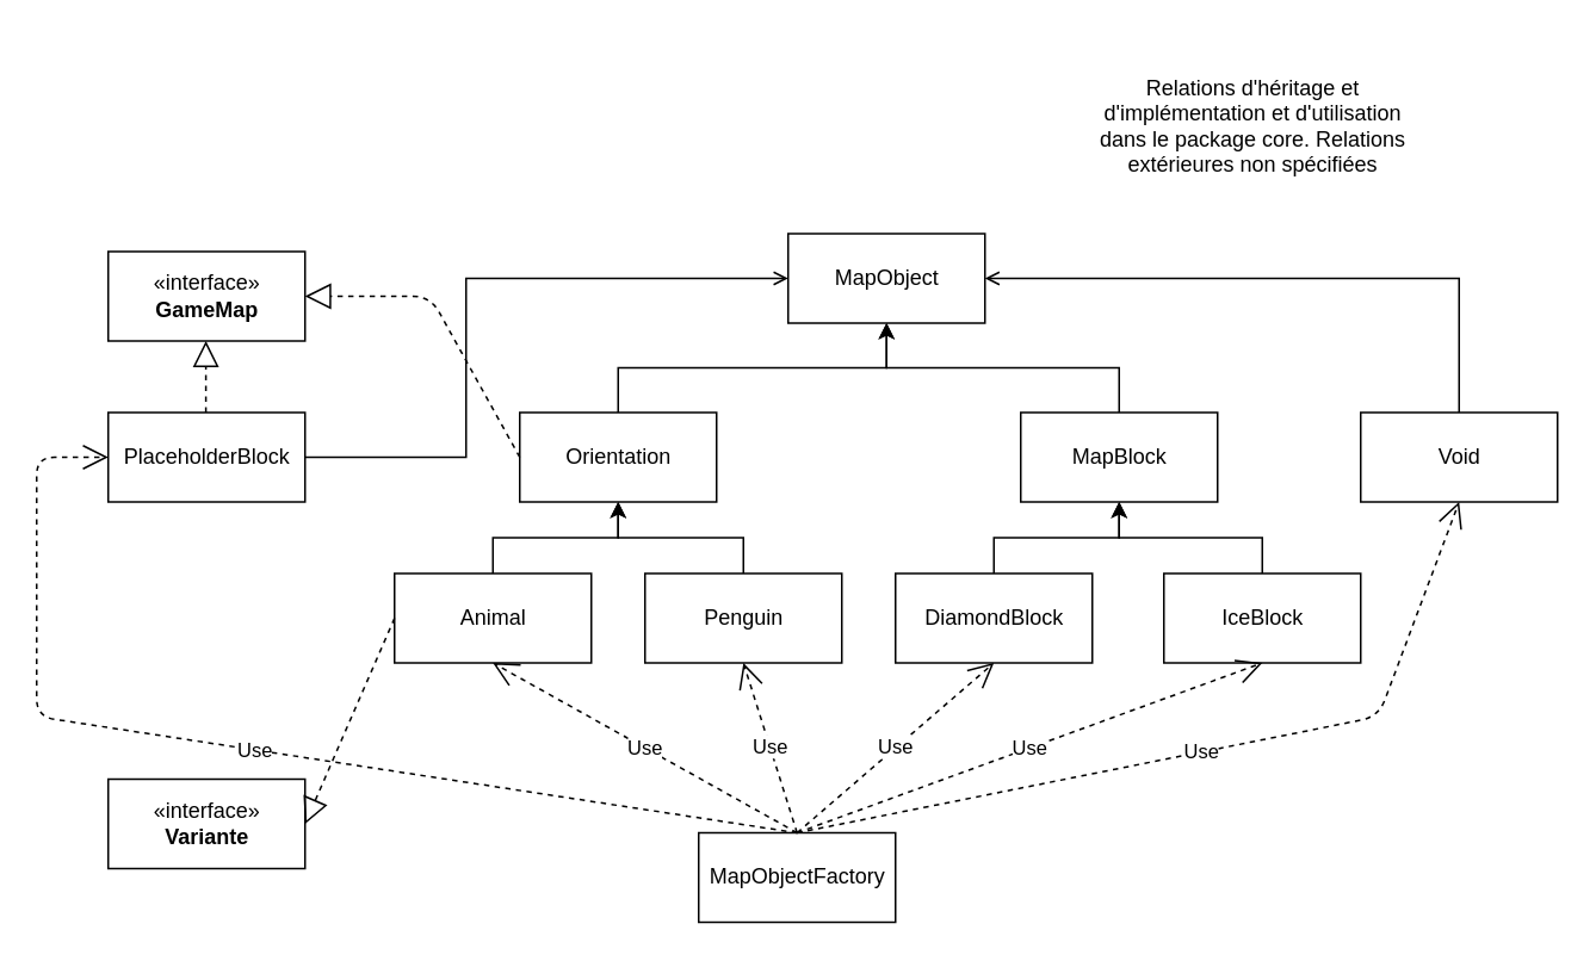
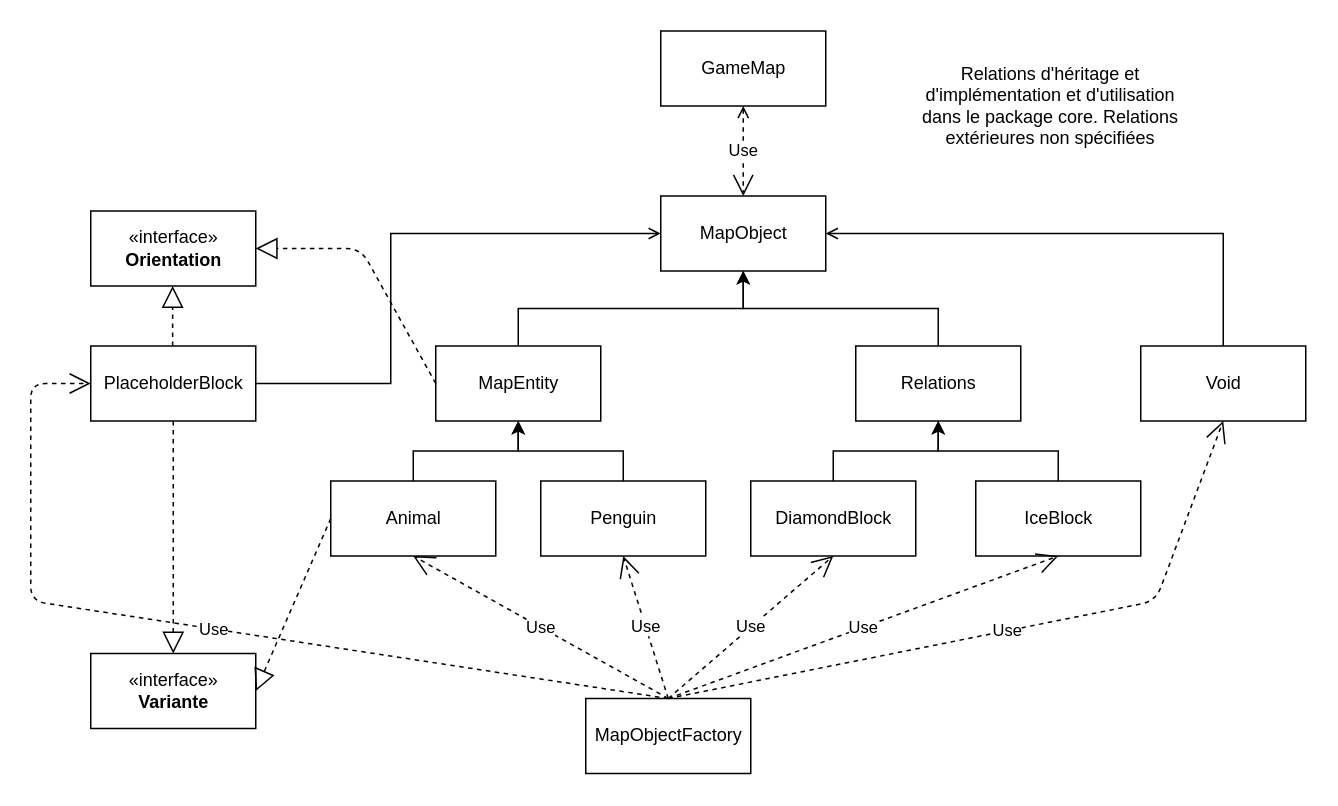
  <mxCell id="0" />
  <mxCell id="1" parent="0" />
  <mxCell id="2" style="edgeStyle=orthogonalEdgeStyle;rounded=0;orthogonalLoop=1;jettySize=auto;html=1;exitX=0.5;exitY=0;exitDx=0;exitDy=0;entryX=0.5;entryY=1;entryDx=0;entryDy=0;" edge="1" parent="1" source="3" target="7"><mxGeometry relative="1" as="geometry" /></mxCell>
  <mxCell id="3" value="Animal" style="html=1;" vertex="1" parent="1"><mxGeometry x="220" y="320" width="110" height="50" as="geometry" /></mxCell>
  <mxCell id="4" style="edgeStyle=orthogonalEdgeStyle;rounded=0;orthogonalLoop=1;jettySize=auto;html=1;exitX=0.5;exitY=0;exitDx=0;exitDy=0;entryX=0.5;entryY=1;entryDx=0;entryDy=0;" edge="1" parent="1" source="5" target="7"><mxGeometry relative="1" as="geometry" /></mxCell>
  <mxCell id="5" value="Penguin" style="html=1;" vertex="1" parent="1"><mxGeometry x="360" y="320" width="110" height="50" as="geometry" /></mxCell>
  <mxCell id="6" style="edgeStyle=orthogonalEdgeStyle;rounded=0;orthogonalLoop=1;jettySize=auto;html=1;exitX=0.5;exitY=0;exitDx=0;exitDy=0;entryX=0.5;entryY=1;entryDx=0;entryDy=0;" edge="1" parent="1" source="7" target="14"><mxGeometry relative="1" as="geometry" /></mxCell>
- <mxCell id="7" value="Orientation" style="html=1;" vertex="1" parent="1"><mxGeometry x="290" y="230" width="110" height="50" as="geometry" /></mxCell>
+ <mxCell id="7" value="MapEntity" style="html=1;" vertex="1" parent="1"><mxGeometry x="290" y="230" width="110" height="50" as="geometry" /></mxCell>
  <mxCell id="8" style="edgeStyle=orthogonalEdgeStyle;rounded=0;orthogonalLoop=1;jettySize=auto;html=1;exitX=0.5;exitY=0;exitDx=0;exitDy=0;entryX=0.5;entryY=1;entryDx=0;entryDy=0;" edge="1" parent="1" source="9" target="13"><mxGeometry relative="1" as="geometry" /></mxCell>
  <mxCell id="9" value="DiamondBlock" style="html=1;" vertex="1" parent="1"><mxGeometry x="500" y="320" width="110" height="50" as="geometry" /></mxCell>
  <mxCell id="10" style="edgeStyle=orthogonalEdgeStyle;rounded=0;orthogonalLoop=1;jettySize=auto;html=1;exitX=0.5;exitY=0;exitDx=0;exitDy=0;entryX=0.5;entryY=1;entryDx=0;entryDy=0;" edge="1" parent="1" source="11" target="13"><mxGeometry relative="1" as="geometry" /></mxCell>
  <mxCell id="11" value="IceBlock" style="html=1;" vertex="1" parent="1"><mxGeometry x="650" y="320" width="110" height="50" as="geometry" /></mxCell>
  <mxCell id="12" style="edgeStyle=orthogonalEdgeStyle;rounded=0;orthogonalLoop=1;jettySize=auto;html=1;exitX=0.5;exitY=0;exitDx=0;exitDy=0;entryX=0.5;entryY=1;entryDx=0;entryDy=0;" edge="1" parent="1" source="13" target="14"><mxGeometry relative="1" as="geometry" /></mxCell>
- <mxCell id="13" value="MapBlock" style="html=1;" vertex="1" parent="1"><mxGeometry x="570" y="230" width="110" height="50" as="geometry" /></mxCell>
+ <mxCell id="13" value="Relations" style="html=1;" vertex="1" parent="1"><mxGeometry x="570" y="230" width="110" height="50" as="geometry" /></mxCell>
  <mxCell id="14" value="MapObject" style="html=1;" vertex="1" parent="1"><mxGeometry x="440" y="130" width="110" height="50" as="geometry" /></mxCell>
+ <mxCell id="15" value="GameMap" style="html=1;" vertex="1" parent="1"><mxGeometry x="440" y="20" width="110" height="50" as="geometry" /></mxCell>
+ <mxCell id="16" value="Use" style="endArrow=open;endSize=12;dashed=1;html=1;exitX=0.5;exitY=1;exitDx=0;exitDy=0;entryX=0.5;entryY=0;entryDx=0;entryDy=0;startArrow=open;startFill=0;targetPerimeterSpacing=12;sourcePerimeterSpacing=6;endFill=0;" edge="1" parent="1" source="15" target="14"><mxGeometry width="160" relative="1" as="geometry"><mxPoint x="360" y="100" as="sourcePoint" /><mxPoint x="590" y="90" as="targetPoint" /></mxGeometry></mxCell>
  <mxCell id="17" style="edgeStyle=orthogonalEdgeStyle;rounded=0;orthogonalLoop=1;jettySize=auto;html=1;exitX=1;exitY=0.5;exitDx=0;exitDy=0;entryX=0;entryY=0.5;entryDx=0;entryDy=0;startArrow=none;startFill=0;endArrow=open;endFill=0;" edge="1" parent="1" source="18" target="14"><mxGeometry relative="1" as="geometry"><Array as="points"><mxPoint x="260" y="255" /><mxPoint x="260" y="155" /></Array></mxGeometry></mxCell>
  <mxCell id="18" value="PlaceholderBlock" style="html=1;" vertex="1" parent="1"><mxGeometry x="60" y="230" width="110" height="50" as="geometry" /></mxCell>
  <mxCell id="19" value="«interface»&lt;br&gt;&lt;b&gt;Variante&lt;/b&gt;" style="html=1;" vertex="1" parent="1"><mxGeometry x="60" y="435" width="110" height="50" as="geometry" /></mxCell>
  <mxCell id="20" value="" style="endArrow=block;dashed=1;endFill=0;endSize=12;html=1;exitX=0;exitY=0.5;exitDx=0;exitDy=0;entryX=1;entryY=0.5;entryDx=0;entryDy=0;" edge="1" parent="1" source="3" target="19"><mxGeometry width="160" relative="1" as="geometry"><mxPoint x="550" y="240" as="sourcePoint" /><mxPoint x="710" y="240" as="targetPoint" /></mxGeometry></mxCell>
- <mxCell id="22" value="«interface»&lt;br&gt;&lt;b&gt;GameMap&lt;/b&gt;" style="html=1;" vertex="1" parent="1"><mxGeometry x="60" y="140" width="110" height="50" as="geometry" /></mxCell>
+ <mxCell id="21" value="" style="endArrow=block;dashed=1;endFill=0;endSize=12;html=1;exitX=0.5;exitY=1;exitDx=0;exitDy=0;entryX=0.5;entryY=0;entryDx=0;entryDy=0;" edge="1" parent="1" source="18" target="19"><mxGeometry width="160" relative="1" as="geometry"><mxPoint x="230" y="355" as="sourcePoint" /><mxPoint x="180" y="355" as="targetPoint" /></mxGeometry></mxCell>
+ <mxCell id="22" value="«interface»&lt;br&gt;&lt;b&gt;Orientation&lt;/b&gt;" style="html=1;" vertex="1" parent="1"><mxGeometry x="60" y="140" width="110" height="50" as="geometry" /></mxCell>
  <mxCell id="23" value="" style="endArrow=block;dashed=1;endFill=0;endSize=12;html=1;exitX=0.5;exitY=1;exitDx=0;exitDy=0;entryX=0.5;entryY=0;entryDx=0;entryDy=0;" edge="1" parent="1"><mxGeometry width="160" relative="1" as="geometry"><mxPoint x="114.58" y="230" as="sourcePoint" /><mxPoint x="114.58" y="190" as="targetPoint" /></mxGeometry></mxCell>
  <mxCell id="24" value="" style="endArrow=block;dashed=1;endFill=0;endSize=12;html=1;exitX=0;exitY=0.5;exitDx=0;exitDy=0;entryX=1;entryY=0.5;entryDx=0;entryDy=0;" edge="1" parent="1" source="7" target="22"><mxGeometry width="160" relative="1" as="geometry"><mxPoint x="270" y="254.58" as="sourcePoint" /><mxPoint x="220" y="254.58" as="targetPoint" /><Array as="points"><mxPoint x="240" y="165" /></Array></mxGeometry></mxCell>
  <mxCell id="25" style="edgeStyle=orthogonalEdgeStyle;rounded=0;orthogonalLoop=1;jettySize=auto;html=1;exitX=0.5;exitY=0;exitDx=0;exitDy=0;entryX=1;entryY=0.5;entryDx=0;entryDy=0;startArrow=none;startFill=0;endArrow=open;endFill=0;" edge="1" parent="1" source="26" target="14"><mxGeometry relative="1" as="geometry" /></mxCell>
  <mxCell id="26" value="Void" style="html=1;" vertex="1" parent="1"><mxGeometry x="760" y="230" width="110" height="50" as="geometry" /></mxCell>
  <mxCell id="27" value="Relations d'héritage et d'implémentation et d'utilisation dans le package core. Relations extérieures non spécifiées" style="text;html=1;strokeColor=none;fillColor=none;align=center;verticalAlign=middle;whiteSpace=wrap;rounded=0;" vertex="1" parent="1"><mxGeometry x="610" y="20" width="180" height="100" as="geometry" /></mxCell>
  <mxCell id="28" value="MapObjectFactory" style="html=1;" vertex="1" parent="1"><mxGeometry x="390" y="465" width="110" height="50" as="geometry" /></mxCell>
  <mxCell id="29" value="Use" style="endArrow=open;endSize=12;dashed=1;html=1;exitX=0.5;exitY=0;exitDx=0;exitDy=0;entryX=0.5;entryY=1;entryDx=0;entryDy=0;" edge="1" parent="1" source="28" target="3"><mxGeometry width="160" relative="1" as="geometry"><mxPoint x="320" y="440" as="sourcePoint" /><mxPoint x="480" y="440" as="targetPoint" /></mxGeometry></mxCell>
  <mxCell id="30" value="Use" style="endArrow=open;endSize=12;dashed=1;html=1;exitX=0.5;exitY=0;exitDx=0;exitDy=0;entryX=0.5;entryY=1;entryDx=0;entryDy=0;" edge="1" parent="1" source="28" target="5"><mxGeometry width="160" relative="1" as="geometry"><mxPoint x="305" y="400" as="sourcePoint" /><mxPoint x="525" y="500" as="targetPoint" /></mxGeometry></mxCell>
  <mxCell id="31" value="Use" style="endArrow=open;endSize=12;dashed=1;html=1;exitX=0.5;exitY=0;exitDx=0;exitDy=0;entryX=0.5;entryY=1;entryDx=0;entryDy=0;" edge="1" parent="1" source="28" target="9"><mxGeometry width="160" relative="1" as="geometry"><mxPoint x="315" y="410" as="sourcePoint" /><mxPoint x="535" y="510" as="targetPoint" /></mxGeometry></mxCell>
  <mxCell id="32" value="Use" style="endArrow=open;endSize=12;dashed=1;html=1;exitX=0.5;exitY=0;exitDx=0;exitDy=0;entryX=0.5;entryY=1;entryDx=0;entryDy=0;" edge="1" parent="1" source="28" target="11"><mxGeometry width="160" relative="1" as="geometry"><mxPoint x="325" y="420" as="sourcePoint" /><mxPoint x="545" y="520" as="targetPoint" /></mxGeometry></mxCell>
  <mxCell id="33" value="Use" style="endArrow=open;endSize=12;dashed=1;html=1;exitX=0.5;exitY=0;exitDx=0;exitDy=0;entryX=0.5;entryY=1;entryDx=0;entryDy=0;" edge="1" parent="1" source="28" target="26"><mxGeometry width="160" relative="1" as="geometry"><mxPoint x="335" y="430" as="sourcePoint" /><mxPoint x="555" y="530" as="targetPoint" /><Array as="points"><mxPoint x="770" y="400" /></Array></mxGeometry></mxCell>
  <mxCell id="34" value="Use" style="endArrow=open;endSize=12;dashed=1;html=1;exitX=0.5;exitY=0;exitDx=0;exitDy=0;entryX=0;entryY=0.5;entryDx=0;entryDy=0;" edge="1" parent="1" source="28" target="18"><mxGeometry width="160" relative="1" as="geometry"><mxPoint x="345" y="440" as="sourcePoint" /><mxPoint x="565" y="540" as="targetPoint" /><Array as="points"><mxPoint x="20" y="400" /><mxPoint x="20" y="255" /></Array></mxGeometry></mxCell>
